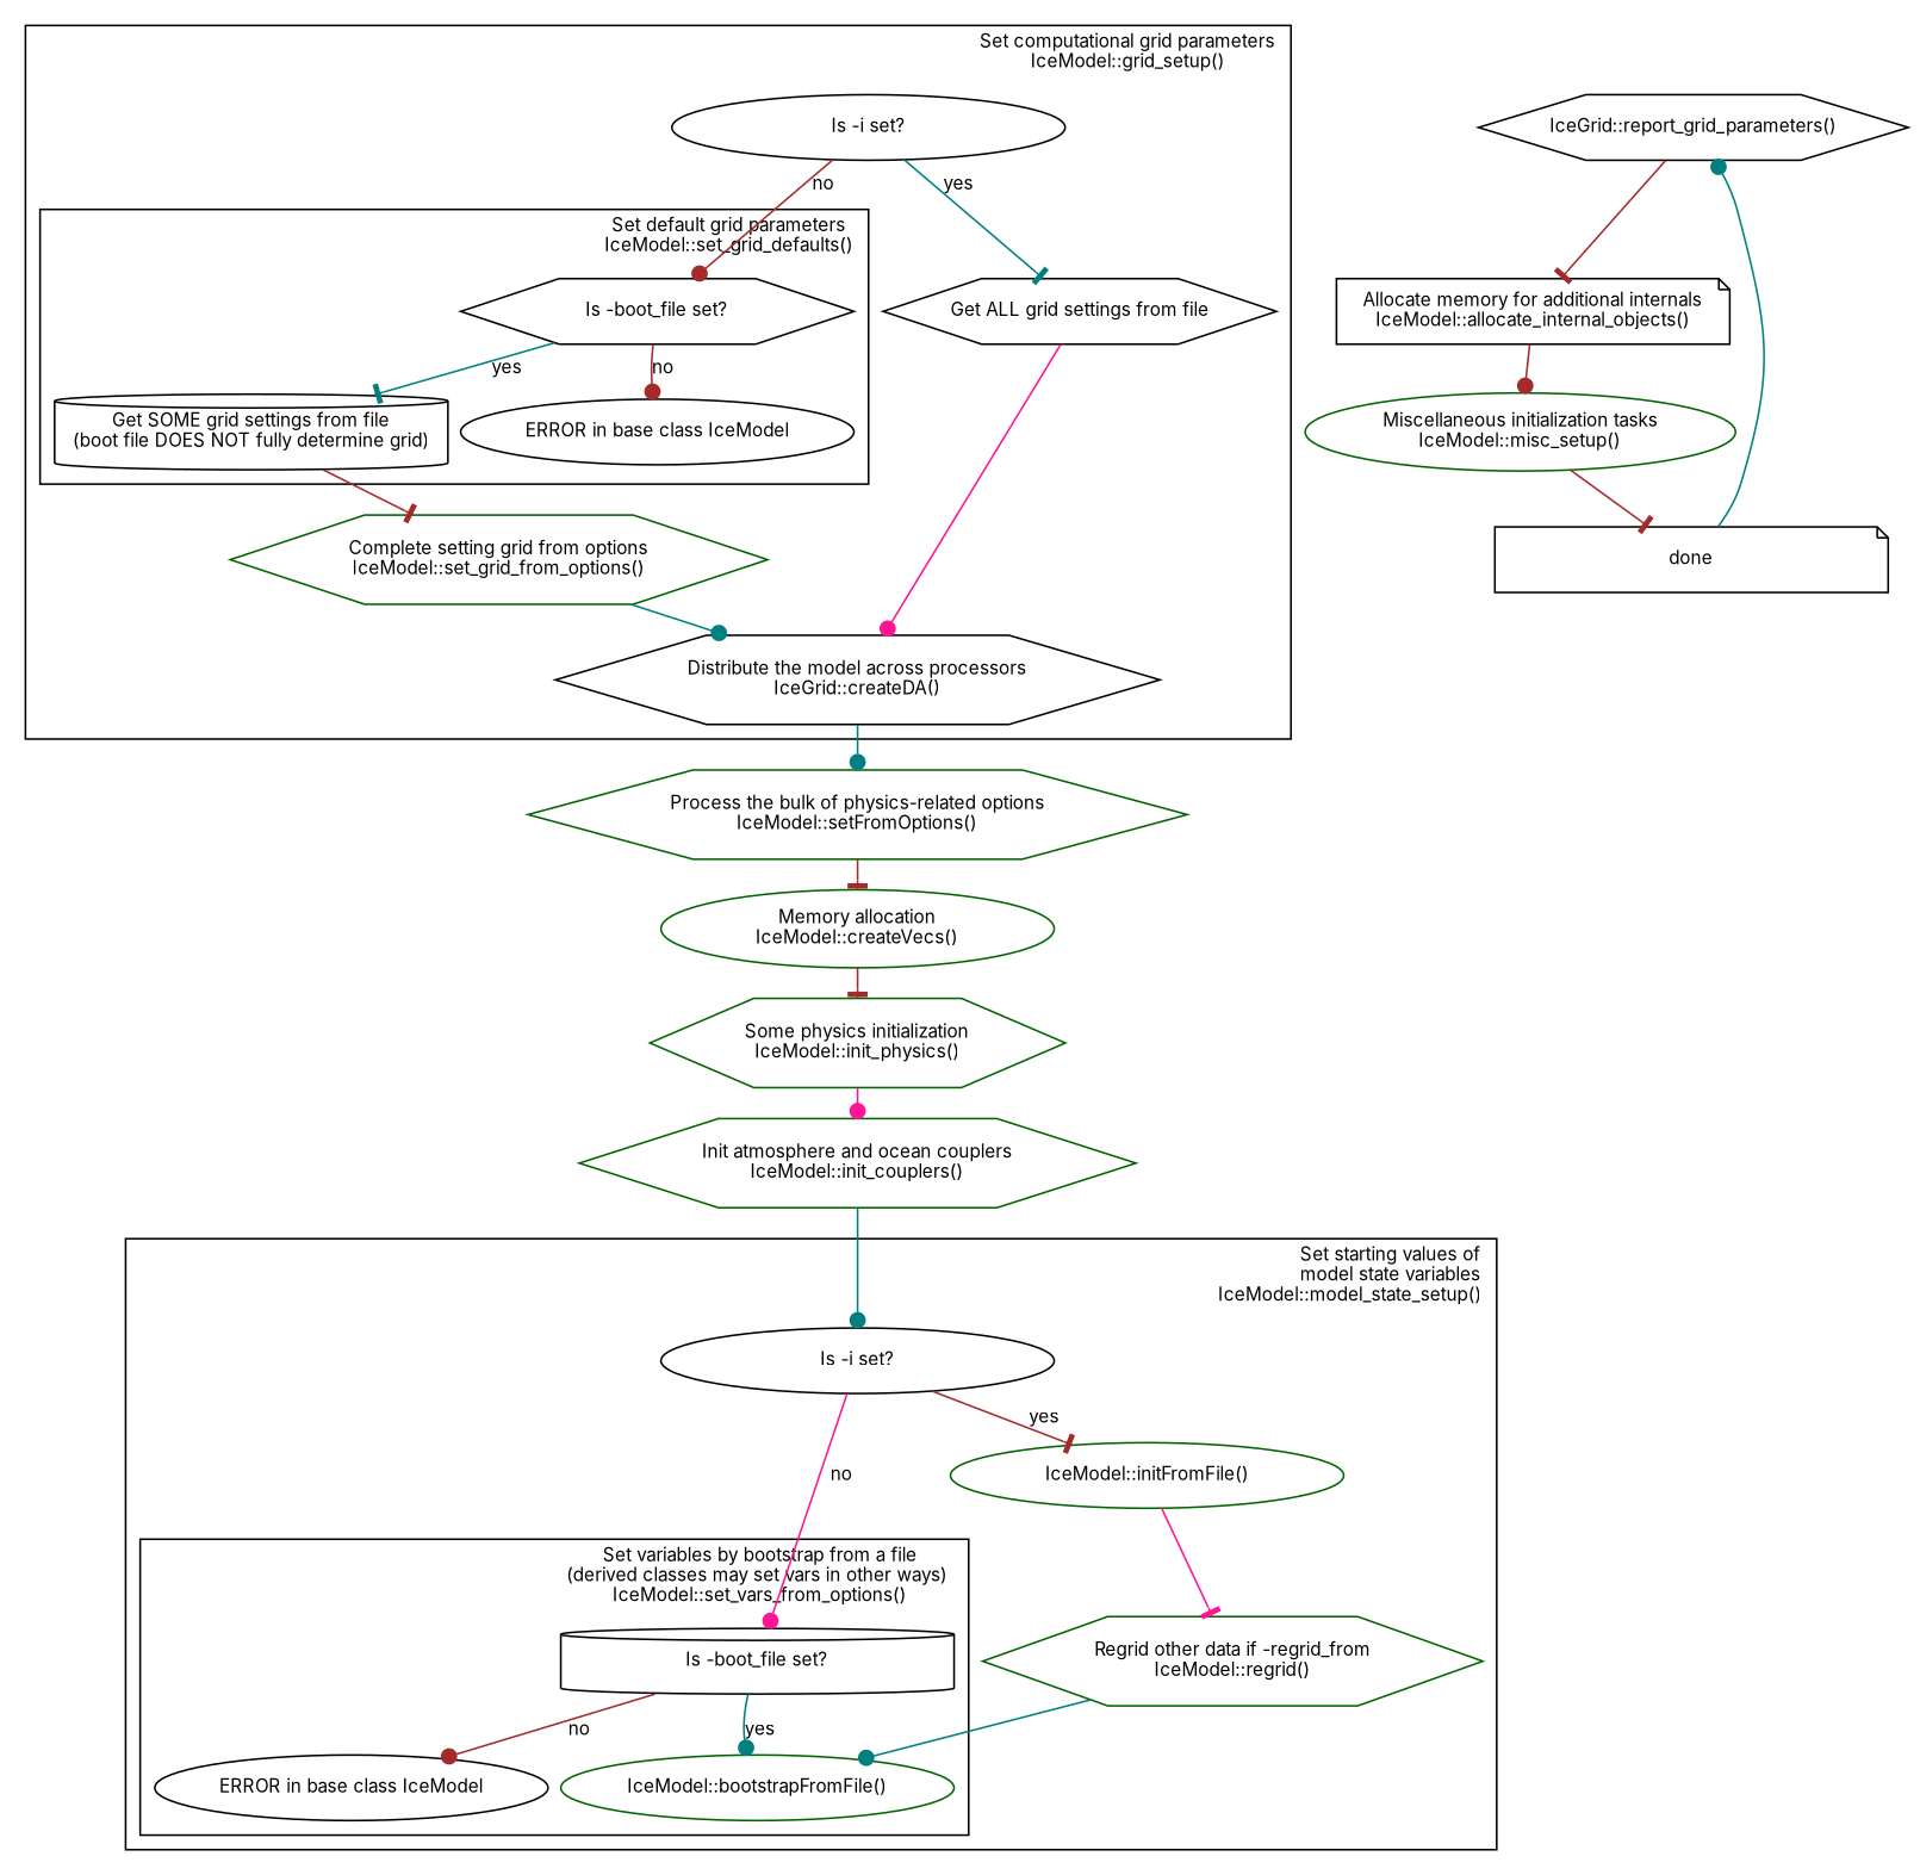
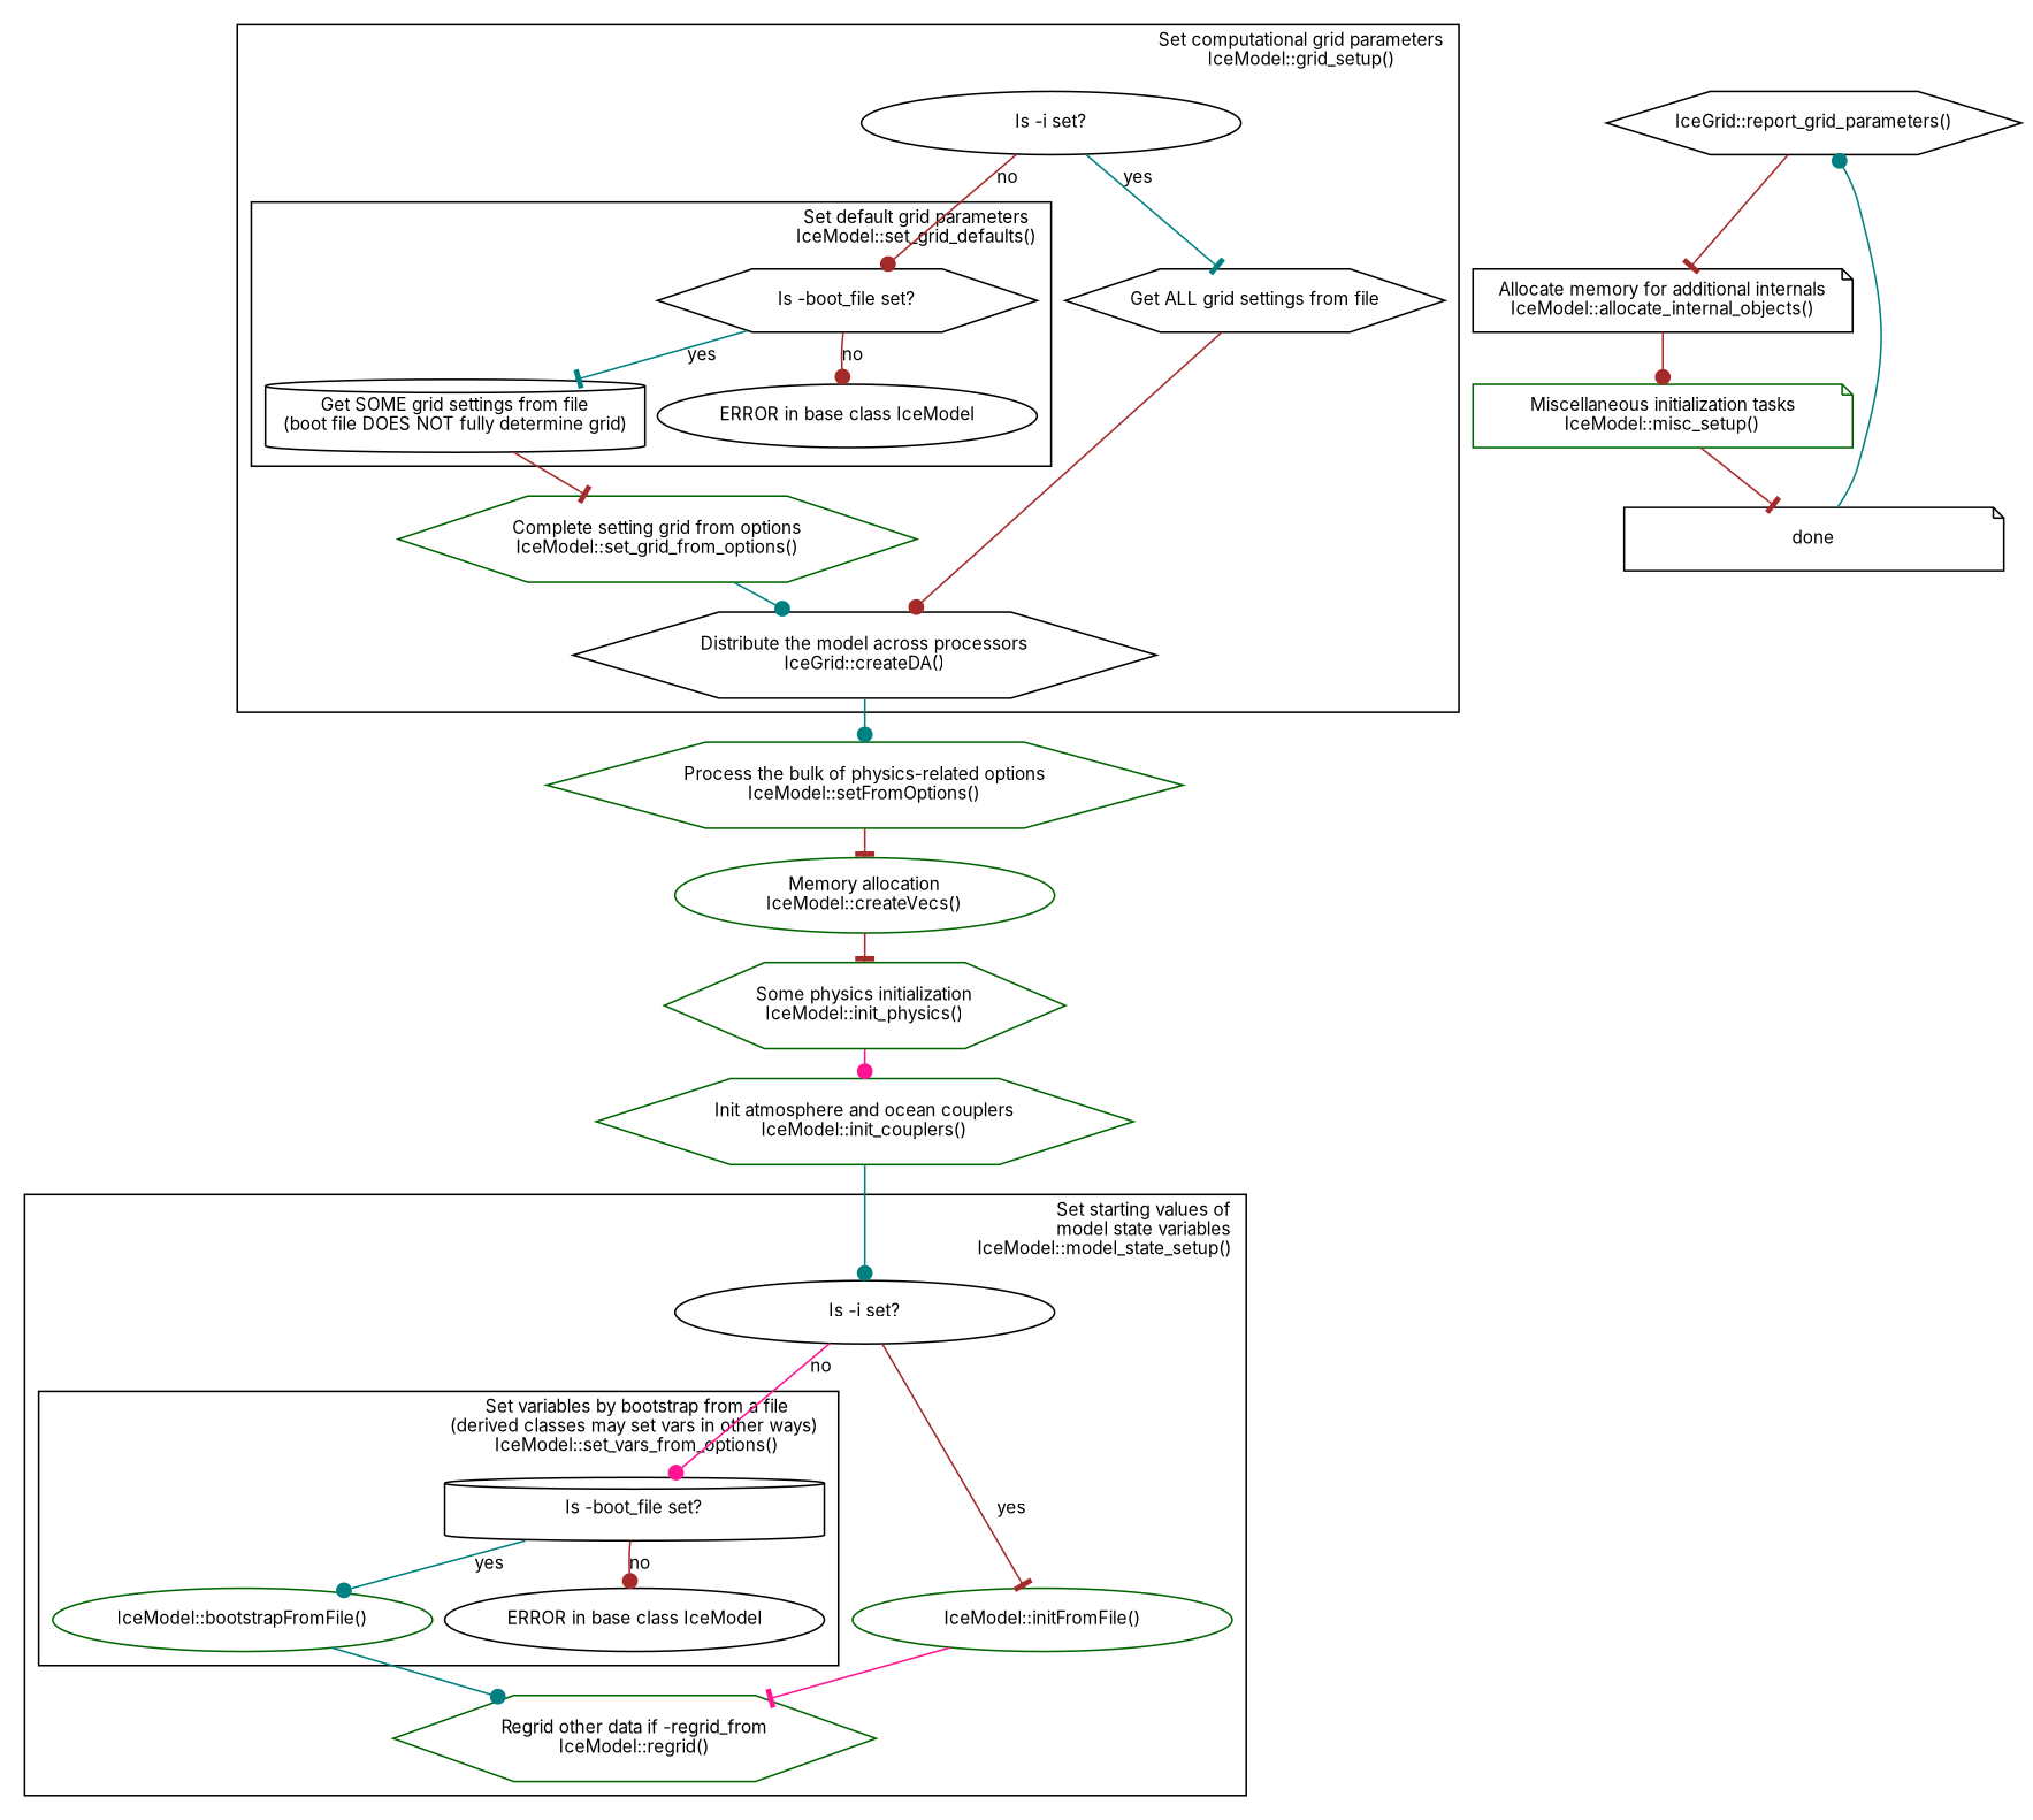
  digraph {
    fontname=Inter
    fontsize=10
    nodesep=0.1
    ranksep=0.1
    node [fontname=Inter fontsize=10 shape=hexagon]
    edge [arrowhead=dot color=brown fontname=Inter fontsize=10]
    n1 [label="Is -boot_file set?" width=3]
    n2 [label="Get SOME grid settings from file\n(boot file DOES NOT fully determine grid)" shape=cylinder width=3]
    n3 [label="ERROR in base class IceModel" shape=ellipse width=3]
    n4 [label="Is -i set?" shape=ellipse width=3]
    n5 [label="Get ALL grid settings from file" width=3]
    n6 [label="Distribute the model across processors\nIceGrid::createDA()" width=3]
    n7 [color=darkgreen label="Complete setting grid from options\nIceModel::set_grid_from_options()" width=3]
    n8 [label="Is -boot_file set?" shape=cylinder width=3]
    n9 [color=darkgreen label="IceModel::bootstrapFromFile()" shape=ellipse width=3]
    n10 [label="ERROR in base class IceModel" shape=ellipse width=3]
    n11 [label="Is -i set?" shape=ellipse width=3]
    n12 [color=darkgreen label="IceModel::initFromFile()" shape=ellipse width=3]
    n13 [color=darkgreen label="Regrid other data if -regrid_from\nIceModel::regrid()" width=3]
    n14 [color=darkgreen label="Process the bulk of physics-related options\nIceModel::setFromOptions()" width=3]
    n15 [color=darkgreen label="Memory allocation\nIceModel::createVecs()" shape=ellipse width=3]
    n16 [color=darkgreen label="Some physics initialization\nIceModel::init_physics()" width=3]
    n17 [color=darkgreen label="Init atmosphere and ocean couplers\nIceModel::init_couplers()" width=3]
    n18 [label="IceGrid::report_grid_parameters()" width=3]
    n19 [label="Allocate memory for additional internals\nIceModel::allocate_internal_objects()" shape=note width=3]
-   n20 [color=darkgreen label="Miscellaneous initialization tasks\nIceModel::misc_setup()" shape=ellipse width=3]
+   n20 [color=darkgreen label="Miscellaneous initialization tasks\nIceModel::misc_setup()" shape=note width=3]
    done [shape=note width=3]
    subgraph cluster_1 {
      label="Set computational grid parameters\rIceModel::grid_setup()"
      labeljust=r
      n4
      n5
      n6
      n7
      subgraph cluster_2 {
        label="Set default grid parameters\nIceModel::set_grid_defaults()"
        labeljust=r
        n1
        n2
        n3
      }
    }
    subgraph cluster_3 {
      label="Set starting values of\rmodel state variables\rIceModel::model_state_setup()"
      labeljust=r
      n11
      n12
      n13
      subgraph cluster_4 {
        label="Set variables by bootstrap from a file\n(derived classes may set vars in other ways) \nIceModel::set_vars_from_options()"
        labeljust=r
        n8
        n9
        n10
      }
    }
    n1 -> n2 [arrowhead=tee color=teal label=yes]
    n1 -> n3 [label=no]
    n2 -> n7 [arrowhead=tee]
    n4 -> n1 [label=no]
    n4 -> n5 [arrowhead=tee color=teal label=yes]
-   n5 -> n6 [color=deeppink]
+   n5 -> n6
    n6 -> n14 [color=teal]
    n7 -> n6 [color=teal]
    n8 -> n9 [color=teal label=yes]
    n8 -> n10 [label=no]
-   n13 -> n9 [color=teal]
+   n9 -> n13 [color=teal]
    n11 -> n8 [color=deeppink label=no]
    n11 -> n12 [arrowhead=tee label=yes]
    n12 -> n13 [arrowhead=tee color=deeppink]
    n14 -> n15 [arrowhead=tee]
    n15 -> n16 [arrowhead=tee]
    n16 -> n17 [color=deeppink]
    n17 -> n11 [color=teal]
    n18 -> n19 [arrowhead=tee]
    n19 -> n20
    n20 -> done [arrowhead=tee]
    done -> n18 [color=teal]
  }
